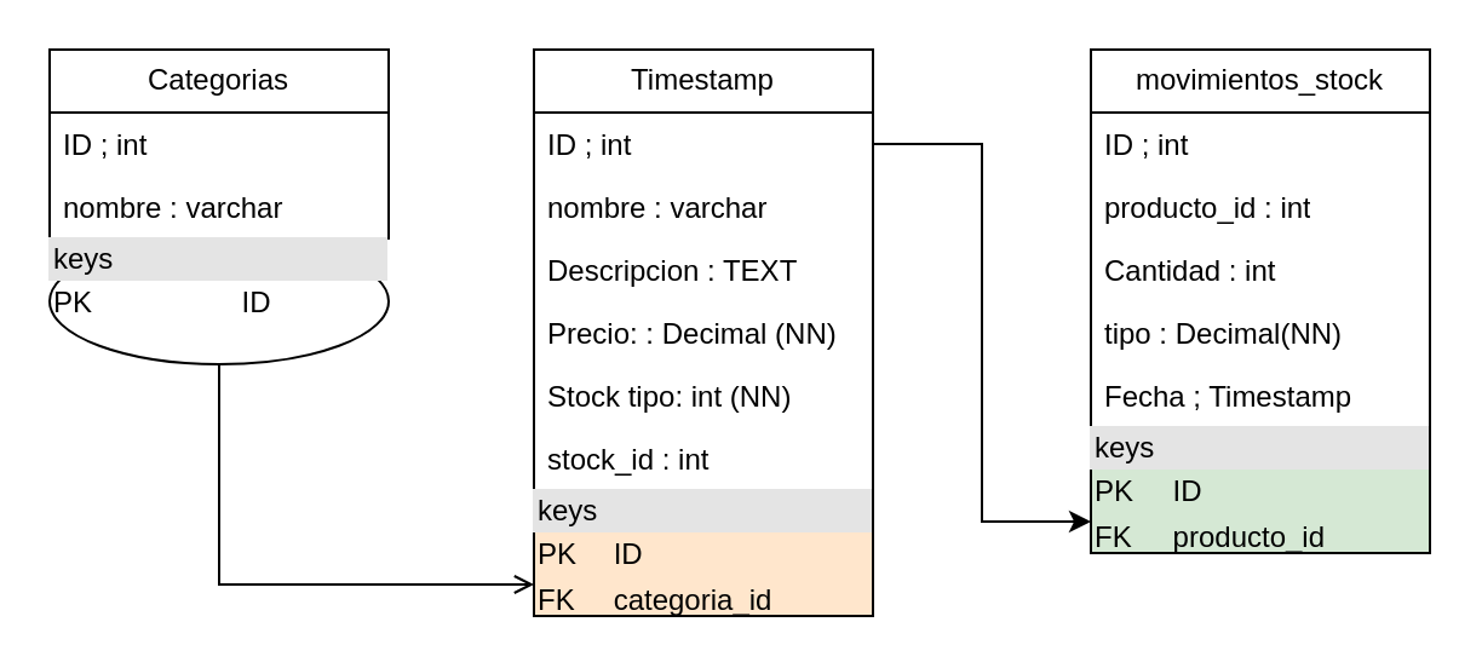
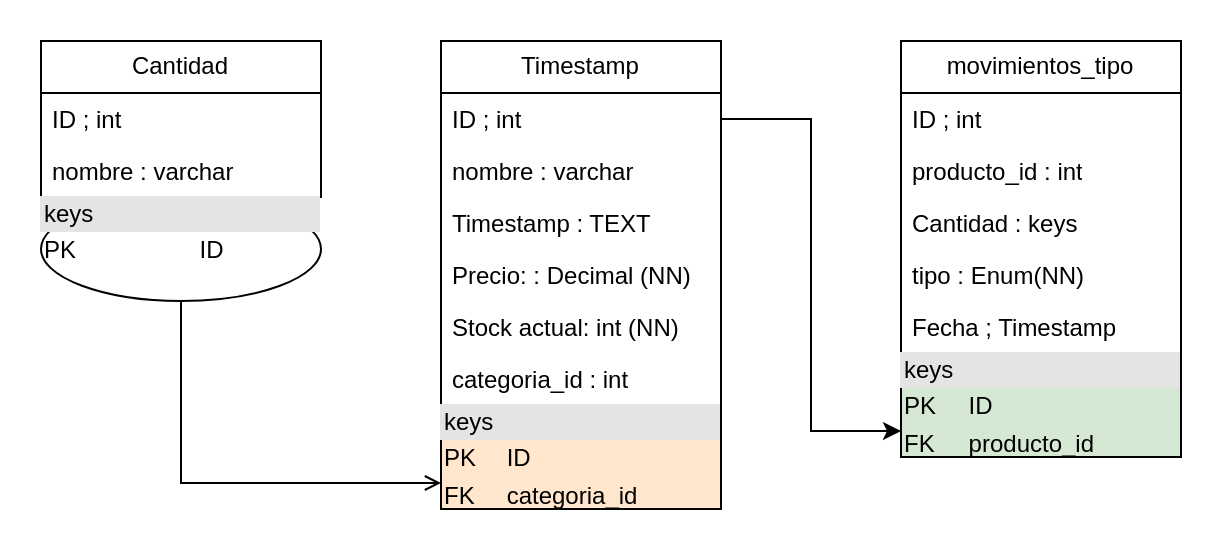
  <mxCell id="0" />
  <mxCell id="1" parent="0" />
  <mxCell id="2" value="" style="group" vertex="1" connectable="0" parent="1"><mxGeometry x="20" y="20" width="140" height="130" as="geometry" /></mxCell>
- <mxCell id="3" value="Categorias" style="swimlane;fontStyle=0;childLayout=stackLayout;horizontal=1;startSize=26;fillColor=none;horizontalStack=0;resizeParent=1;resizeParentMax=0;resizeLast=0;collapsible=1;marginBottom=0;whiteSpace=wrap;html=1;" vertex="1" parent="2"><mxGeometry width="140" height="78" as="geometry" /></mxCell>
+ <mxCell id="3" value="Cantidad" style="swimlane;fontStyle=0;childLayout=stackLayout;horizontal=1;startSize=26;fillColor=none;horizontalStack=0;resizeParent=1;resizeParentMax=0;resizeLast=0;collapsible=1;marginBottom=0;whiteSpace=wrap;html=1;" vertex="1" parent="2"><mxGeometry width="140" height="78" as="geometry" /></mxCell>
  <mxCell id="4" value="ID ; int" style="text;strokeColor=none;fillColor=none;align=left;verticalAlign=top;spacingLeft=4;spacingRight=4;overflow=hidden;rotatable=0;points=[[0,0.5],[1,0.5]];portConstraint=eastwest;whiteSpace=wrap;html=1;" vertex="1" parent="3"><mxGeometry y="26" width="140" height="26" as="geometry" /></mxCell>
  <mxCell id="5" value="nombre : varchar" style="text;strokeColor=none;fillColor=none;align=left;verticalAlign=top;spacingLeft=4;spacingRight=4;overflow=hidden;rotatable=0;points=[[0,0.5],[1,0.5]];portConstraint=eastwest;whiteSpace=wrap;html=1;" vertex="1" parent="3"><mxGeometry y="52" width="140" height="26" as="geometry" /></mxCell>
  <mxCell id="6" value="&lt;div style=&quot;box-sizing:border-box;width:100%;background:#e4e4e4;padding:2px;&quot;&gt;keys&lt;/div&gt;&lt;table style=&quot;width:100%;font-size:1em;&quot; cellpadding=&quot;2&quot; cellspacing=&quot;0&quot;&gt;&lt;tbody&gt;&lt;tr&gt;&lt;td&gt;PK&lt;/td&gt;&lt;td&gt;ID&lt;/td&gt;&lt;/tr&gt;&lt;tr&gt;&lt;td&gt;&lt;br&gt;&lt;/td&gt;&lt;td&gt;&lt;/td&gt;&lt;/tr&gt;&lt;/tbody&gt;&lt;/table&gt;" style="ellipse;verticalAlign=top;align=left;overflow=fill;html=1;whiteSpace=wrap;" vertex="1" parent="2"><mxGeometry y="78" width="140" height="52" as="geometry" /></mxCell>
  <mxCell id="7" value="Timestamp" style="swimlane;fontStyle=0;childLayout=stackLayout;horizontal=1;startSize=26;fillColor=none;horizontalStack=0;resizeParent=1;resizeParentMax=0;resizeLast=0;collapsible=1;marginBottom=0;whiteSpace=wrap;html=1;" vertex="1" parent="1"><mxGeometry x="220" y="20" width="140" height="234" as="geometry" /></mxCell>
  <mxCell id="8" value="ID ; int" style="text;strokeColor=none;fillColor=none;align=left;verticalAlign=top;spacingLeft=4;spacingRight=4;overflow=hidden;rotatable=0;points=[[0,0.5],[1,0.5]];portConstraint=eastwest;whiteSpace=wrap;html=1;" vertex="1" parent="7"><mxGeometry y="26" width="140" height="26" as="geometry" /></mxCell>
  <mxCell id="9" value="nombre : varchar" style="text;strokeColor=none;fillColor=none;align=left;verticalAlign=top;spacingLeft=4;spacingRight=4;overflow=hidden;rotatable=0;points=[[0,0.5],[1,0.5]];portConstraint=eastwest;whiteSpace=wrap;html=1;" vertex="1" parent="7"><mxGeometry y="52" width="140" height="26" as="geometry" /></mxCell>
- <mxCell id="10" value="Descripcion : TEXT" style="text;strokeColor=none;fillColor=none;align=left;verticalAlign=top;spacingLeft=4;spacingRight=4;overflow=hidden;rotatable=0;points=[[0,0.5],[1,0.5]];portConstraint=eastwest;whiteSpace=wrap;html=1;" vertex="1" parent="7"><mxGeometry y="78" width="140" height="26" as="geometry" /></mxCell>
+ <mxCell id="10" value="Timestamp : TEXT" style="text;strokeColor=none;fillColor=none;align=left;verticalAlign=top;spacingLeft=4;spacingRight=4;overflow=hidden;rotatable=0;points=[[0,0.5],[1,0.5]];portConstraint=eastwest;whiteSpace=wrap;html=1;" vertex="1" parent="7"><mxGeometry y="78" width="140" height="26" as="geometry" /></mxCell>
  <mxCell id="11" value="Precio: : Decimal (NN)" style="text;strokeColor=none;fillColor=none;align=left;verticalAlign=top;spacingLeft=4;spacingRight=4;overflow=hidden;rotatable=0;points=[[0,0.5],[1,0.5]];portConstraint=eastwest;whiteSpace=wrap;html=1;" vertex="1" parent="7"><mxGeometry y="104" width="140" height="26" as="geometry" /></mxCell>
- <mxCell id="12" value="Stock tipo: int (NN)" style="text;strokeColor=none;fillColor=none;align=left;verticalAlign=top;spacingLeft=4;spacingRight=4;overflow=hidden;rotatable=0;points=[[0,0.5],[1,0.5]];portConstraint=eastwest;whiteSpace=wrap;html=1;" vertex="1" parent="7"><mxGeometry y="130" width="140" height="26" as="geometry" /></mxCell>
- <mxCell id="13" value="stock_id : int" style="text;strokeColor=none;fillColor=none;align=left;verticalAlign=top;spacingLeft=4;spacingRight=4;overflow=hidden;rotatable=0;points=[[0,0.5],[1,0.5]];portConstraint=eastwest;whiteSpace=wrap;html=1;" vertex="1" parent="7"><mxGeometry y="156" width="140" height="26" as="geometry" /></mxCell>
+ <mxCell id="12" value="Stock actual: int (NN)" style="text;strokeColor=none;fillColor=none;align=left;verticalAlign=top;spacingLeft=4;spacingRight=4;overflow=hidden;rotatable=0;points=[[0,0.5],[1,0.5]];portConstraint=eastwest;whiteSpace=wrap;html=1;" vertex="1" parent="7"><mxGeometry y="130" width="140" height="26" as="geometry" /></mxCell>
+ <mxCell id="13" value="categoria_id : int" style="text;strokeColor=none;fillColor=none;align=left;verticalAlign=top;spacingLeft=4;spacingRight=4;overflow=hidden;rotatable=0;points=[[0,0.5],[1,0.5]];portConstraint=eastwest;whiteSpace=wrap;html=1;" vertex="1" parent="7"><mxGeometry y="156" width="140" height="26" as="geometry" /></mxCell>
  <mxCell id="14" value="&lt;div style=&quot;box-sizing:border-box;width:100%;background:#e4e4e4;padding:2px;&quot;&gt;keys&lt;/div&gt;&lt;table style=&quot;width:100%;font-size:1em;&quot; cellpadding=&quot;2&quot; cellspacing=&quot;0&quot;&gt;&lt;tbody&gt;&lt;tr&gt;&lt;td&gt;PK&lt;/td&gt;&lt;td&gt;ID&lt;/td&gt;&lt;/tr&gt;&lt;tr&gt;&lt;td&gt;FK&lt;/td&gt;&lt;td&gt;categoria_id&lt;/td&gt;&lt;/tr&gt;&lt;/tbody&gt;&lt;/table&gt;" style="verticalAlign=top;align=left;overflow=fill;html=1;whiteSpace=wrap;fillColor=#ffe6cc;" vertex="1" parent="7"><mxGeometry y="182" width="140" height="52" as="geometry" /></mxCell>
- <mxCell id="15" value="movimientos_stock" style="swimlane;fontStyle=0;childLayout=stackLayout;horizontal=1;startSize=26;fillColor=none;horizontalStack=0;resizeParent=1;resizeParentMax=0;resizeLast=0;collapsible=1;marginBottom=0;whiteSpace=wrap;html=1;" vertex="1" parent="1"><mxGeometry x="450" y="20" width="140" height="208" as="geometry" /></mxCell>
+ <mxCell id="15" value="movimientos_tipo" style="swimlane;fontStyle=0;childLayout=stackLayout;horizontal=1;startSize=26;fillColor=none;horizontalStack=0;resizeParent=1;resizeParentMax=0;resizeLast=0;collapsible=1;marginBottom=0;whiteSpace=wrap;html=1;" vertex="1" parent="1"><mxGeometry x="450" y="20" width="140" height="208" as="geometry" /></mxCell>
  <mxCell id="16" value="ID ; int" style="text;strokeColor=none;fillColor=none;align=left;verticalAlign=top;spacingLeft=4;spacingRight=4;overflow=hidden;rotatable=0;points=[[0,0.5],[1,0.5]];portConstraint=eastwest;whiteSpace=wrap;html=1;" vertex="1" parent="15"><mxGeometry y="26" width="140" height="26" as="geometry" /></mxCell>
  <mxCell id="17" value="producto_id : int" style="text;strokeColor=none;fillColor=none;align=left;verticalAlign=top;spacingLeft=4;spacingRight=4;overflow=hidden;rotatable=0;points=[[0,0.5],[1,0.5]];portConstraint=eastwest;whiteSpace=wrap;html=1;" vertex="1" parent="15"><mxGeometry y="52" width="140" height="26" as="geometry" /></mxCell>
- <mxCell id="18" value="Cantidad : int" style="text;strokeColor=none;fillColor=none;align=left;verticalAlign=top;spacingLeft=4;spacingRight=4;overflow=hidden;rotatable=0;points=[[0,0.5],[1,0.5]];portConstraint=eastwest;whiteSpace=wrap;html=1;" vertex="1" parent="15"><mxGeometry y="78" width="140" height="26" as="geometry" /></mxCell>
- <mxCell id="19" value="tipo : Decimal(NN)" style="text;strokeColor=none;fillColor=none;align=left;verticalAlign=top;spacingLeft=4;spacingRight=4;overflow=hidden;rotatable=0;points=[[0,0.5],[1,0.5]];portConstraint=eastwest;whiteSpace=wrap;html=1;" vertex="1" parent="15"><mxGeometry y="104" width="140" height="26" as="geometry" /></mxCell>
+ <mxCell id="18" value="Cantidad : keys" style="text;strokeColor=none;fillColor=none;align=left;verticalAlign=top;spacingLeft=4;spacingRight=4;overflow=hidden;rotatable=0;points=[[0,0.5],[1,0.5]];portConstraint=eastwest;whiteSpace=wrap;html=1;" vertex="1" parent="15"><mxGeometry y="78" width="140" height="26" as="geometry" /></mxCell>
+ <mxCell id="19" value="tipo : Enum(NN)" style="text;strokeColor=none;fillColor=none;align=left;verticalAlign=top;spacingLeft=4;spacingRight=4;overflow=hidden;rotatable=0;points=[[0,0.5],[1,0.5]];portConstraint=eastwest;whiteSpace=wrap;html=1;" vertex="1" parent="15"><mxGeometry y="104" width="140" height="26" as="geometry" /></mxCell>
  <mxCell id="20" value="Fecha ; Timestamp" style="text;strokeColor=none;fillColor=none;align=left;verticalAlign=top;spacingLeft=4;spacingRight=4;overflow=hidden;rotatable=0;points=[[0,0.5],[1,0.5]];portConstraint=eastwest;whiteSpace=wrap;html=1;" vertex="1" parent="15"><mxGeometry y="130" width="140" height="26" as="geometry" /></mxCell>
  <mxCell id="21" value="&lt;div style=&quot;box-sizing:border-box;width:100%;background:#e4e4e4;padding:2px;&quot;&gt;keys&lt;/div&gt;&lt;table style=&quot;width:100%;font-size:1em;&quot; cellpadding=&quot;2&quot; cellspacing=&quot;0&quot;&gt;&lt;tbody&gt;&lt;tr&gt;&lt;td&gt;PK&lt;/td&gt;&lt;td&gt;ID&lt;/td&gt;&lt;/tr&gt;&lt;tr&gt;&lt;td&gt;FK&lt;/td&gt;&lt;td&gt;producto_id&lt;/td&gt;&lt;/tr&gt;&lt;/tbody&gt;&lt;/table&gt;" style="verticalAlign=top;align=left;overflow=fill;html=1;whiteSpace=wrap;fillColor=#d5e8d4;" vertex="1" parent="15"><mxGeometry y="156" width="140" height="52" as="geometry" /></mxCell>
  <mxCell id="22" style="edgeStyle=orthogonalEdgeStyle;rounded=0;orthogonalLoop=1;jettySize=auto;html=1;exitX=0.5;exitY=1;exitDx=0;exitDy=0;entryX=0;entryY=0.75;entryDx=0;entryDy=0;endArrow=open;" edge="1" parent="1" source="6" target="14"><mxGeometry relative="1" as="geometry" /></mxCell>
  <mxCell id="23" style="edgeStyle=orthogonalEdgeStyle;rounded=0;orthogonalLoop=1;jettySize=auto;html=1;exitX=1;exitY=0.5;exitDx=0;exitDy=0;entryX=0;entryY=0.75;entryDx=0;entryDy=0;" edge="1" parent="1" source="8" target="21"><mxGeometry relative="1" as="geometry" /></mxCell>
